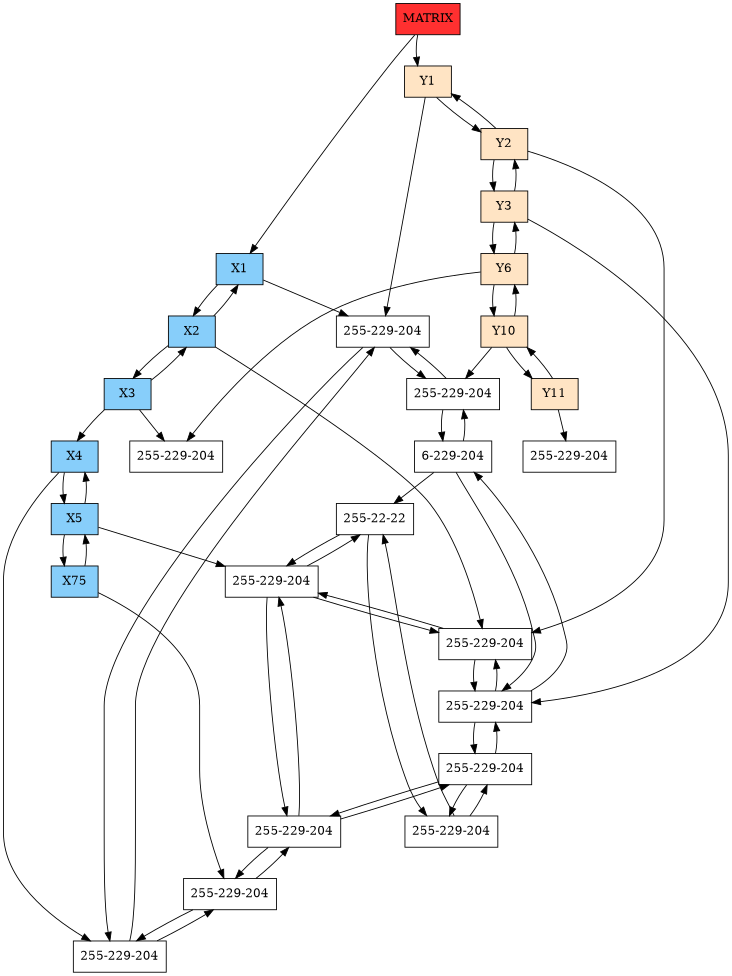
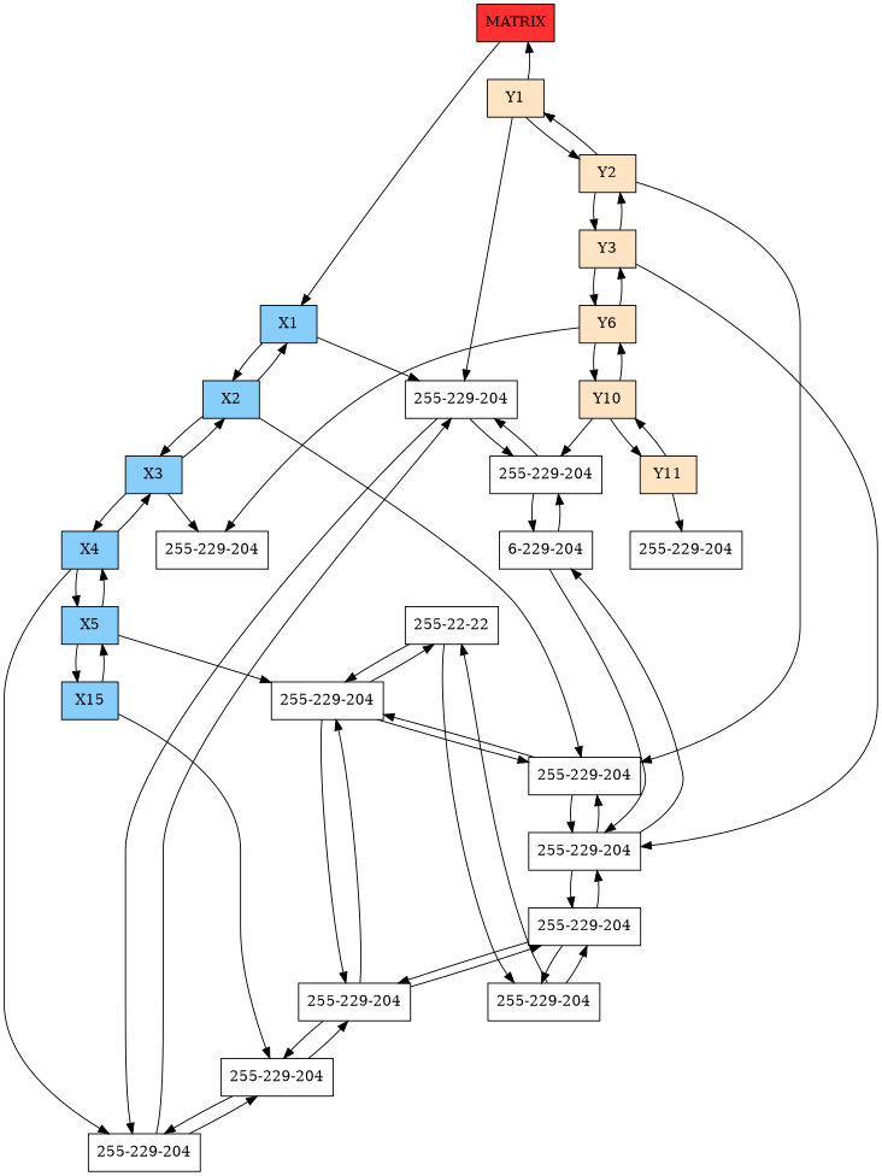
  digraph {
    nodesep=0.5
    node [shape=box]
    n1 [fillcolor=firebrick1 label=MATRIX style=filled]
    n2 [fillcolor=bisque1 label=Y1 style=filled]
    n3 [fillcolor=lightskyblue label=X1 style=filled]
    n4 [fillcolor=bisque1 label=Y2 style=filled]
    n5 [label="255-229-204"]
    n6 [fillcolor=lightskyblue label=X2 style=filled]
    n7 [fillcolor=bisque1 label=Y3 style=filled]
    n8 [label="255-229-204"]
    n9 [label="255-229-204"]
    n10 [label="255-229-204"]
    n11 [fillcolor=bisque1 label=Y6 style=filled]
    n12 [label="255-229-204"]
    n13 [label="255-229-204"]
    n14 [fillcolor=bisque1 label=Y10 style=filled]
    n15 [label="255-229-204"]
    n16 [label="255-229-204"]
    n17 [label="6-229-204"]
    n18 [fillcolor=bisque1 label=Y11 style=filled]
    n19 [label="255-229-204"]
    n20 [fillcolor=lightskyblue label=X3 style=filled]
    n21 [fillcolor=lightskyblue label=X4 style=filled]
    n22 [fillcolor=lightskyblue label=X5 style=filled]
-   n23 [fillcolor=lightskyblue label=X75 style=filled]
+   n23 [fillcolor=lightskyblue label=X15 style=filled]
    n24 [label="255-229-204"]
    n25 [label="255-229-204"]
    n26 [label="255-22-22"]
    n27 [label="255-229-204"]
-   n1 -> n2
+   n2 -> n1
    n1 -> n3
    n2 -> n4
    n2 -> n5
    n3 -> n5
    n3 -> n6
    n4 -> n2
    n4 -> n7
    n4 -> n8
    n5 -> n9
    n5 -> n10
    n6 -> n3
    n6 -> n8
    n6 -> n20
    n7 -> n4
    n7 -> n11
    n7 -> n12
    n8 -> n12
    n8 -> n13
    n9 -> n5
    n9 -> n17
    n10 -> n5
    n10 -> n24
    n11 -> n7
    n11 -> n14
    n11 -> n15
    n12 -> n8
    n12 -> n16
    n12 -> n17
    n13 -> n8
    n13 -> n25
    n13 -> n26
    n14 -> n9
    n14 -> n11
    n14 -> n18
    n16 -> n12
    n16 -> n25
    n16 -> n27
    n17 -> n9
    n17 -> n12
-   n17 -> n26
    n18 -> n14
    n18 -> n19
    n20 -> n6
    n20 -> n15
    n20 -> n21
    n21 -> n10
+   n21 -> n20
    n21 -> n22
    n22 -> n13
    n22 -> n21
    n22 -> n23
    n23 -> n22
    n23 -> n24
    n24 -> n10
    n24 -> n25
    n25 -> n13
    n25 -> n16
    n25 -> n24
    n26 -> n13
    n26 -> n27
    n27 -> n16
    n27 -> n26
  }
